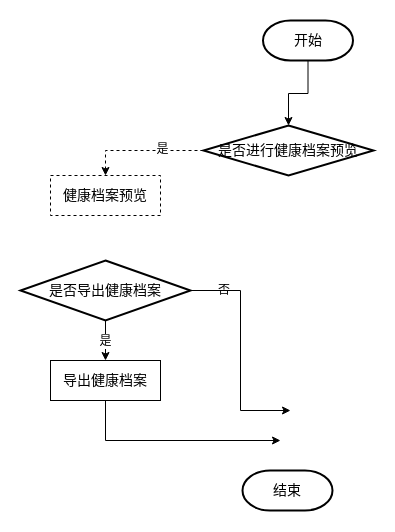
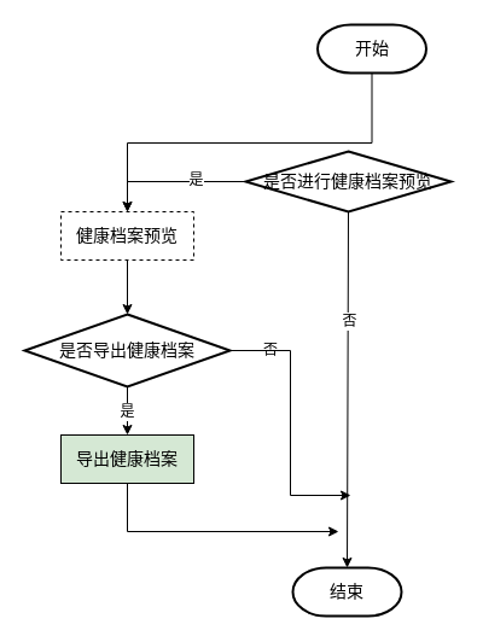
  <mxCell id="0" />
  <mxCell id="1" parent="0" />
- <mxCell id="2" style="edgeStyle=elbowEdgeStyle;rounded=0;orthogonalLoop=1;jettySize=auto;elbow=vertical;html=1;exitX=0.5;exitY=1;exitDx=0;exitDy=0;exitPerimeter=0;entryX=0.5;entryY=0;entryDx=0;entryDy=0;entryPerimeter=0;" edge="1" parent="1" source="3" target="9"><mxGeometry relative="1" as="geometry" /></mxCell>
+ <mxCell id="2" style="edgeStyle=elbowEdgeStyle;rounded=0;orthogonalLoop=1;jettySize=auto;elbow=vertical;html=1;exitX=0.5;exitY=1;exitDx=0;exitDy=0;exitPerimeter=0;" edge="1" parent="1" source="3" target="11"><mxGeometry relative="1" as="geometry" /></mxCell>
  <mxCell id="3" value="&lt;font style=&quot;font-size: 14px&quot;&gt;开始&lt;/font&gt;" style="strokeWidth=2;html=1;shape=mxgraph.flowchart.terminator;whiteSpace=wrap;" vertex="1" parent="1"><mxGeometry x="262.5" y="20" width="90" height="40" as="geometry" /></mxCell>
  <mxCell id="4" value="&lt;font style=&quot;font-size: 14px&quot;&gt;结束&lt;/font&gt;" style="strokeWidth=2;html=1;shape=mxgraph.flowchart.terminator;whiteSpace=wrap;" vertex="1" parent="1"><mxGeometry x="242" y="470" width="90" height="40" as="geometry" /></mxCell>
- <mxCell id="5" style="edgeStyle=elbowEdgeStyle;rounded=0;orthogonalLoop=1;jettySize=auto;elbow=vertical;html=1;exitX=0;exitY=0.5;exitDx=0;exitDy=0;exitPerimeter=0;entryX=0.5;entryY=0;entryDx=0;entryDy=0;dashed=1;" edge="1" parent="1" source="9" target="11"><mxGeometry relative="1" as="geometry"><Array as="points"><mxPoint x="160" y="150" /></Array></mxGeometry></mxCell>
+ <mxCell id="5" style="edgeStyle=elbowEdgeStyle;rounded=0;orthogonalLoop=1;jettySize=auto;elbow=vertical;html=1;exitX=0;exitY=0.5;exitDx=0;exitDy=0;exitPerimeter=0;entryX=0.5;entryY=0;entryDx=0;entryDy=0;" edge="1" parent="1" source="9" target="11"><mxGeometry relative="1" as="geometry"><Array as="points"><mxPoint x="160" y="150" /></Array></mxGeometry></mxCell>
  <mxCell id="6" value="是" style="text;html=1;resizable=0;points=[];align=center;verticalAlign=middle;labelBackgroundColor=#ffffff;" vertex="1" connectable="0" parent="5"><mxGeometry x="-0.323" y="-2" relative="1" as="geometry"><mxPoint as="offset" /></mxGeometry></mxCell>
+ <mxCell id="7" style="edgeStyle=none;rounded=0;orthogonalLoop=1;jettySize=auto;html=1;exitX=0.5;exitY=1;exitDx=0;exitDy=0;exitPerimeter=0;entryX=0.5;entryY=0;entryDx=0;entryDy=0;entryPerimeter=0;" edge="1" parent="1" source="9" target="4"><mxGeometry relative="1" as="geometry"><mxPoint x="287" y="260" as="targetPoint" /></mxGeometry></mxCell>
+ <mxCell id="8" value="否" style="text;html=1;resizable=0;points=[];align=center;verticalAlign=middle;labelBackgroundColor=#ffffff;" vertex="1" connectable="0" parent="7"><mxGeometry x="-0.389" y="1" relative="1" as="geometry"><mxPoint as="offset" /></mxGeometry></mxCell>
  <mxCell id="9" value="&lt;font style=&quot;font-size: 14px&quot;&gt;是否进行健康档案预览&lt;/font&gt;" style="strokeWidth=2;html=1;shape=mxgraph.flowchart.decision;whiteSpace=wrap;" vertex="1" parent="1"><mxGeometry x="203" y="125" width="170" height="50" as="geometry" /></mxCell>
+ <mxCell id="10" style="edgeStyle=none;rounded=0;orthogonalLoop=1;jettySize=auto;html=1;exitX=0.5;exitY=1;exitDx=0;exitDy=0;entryX=0.5;entryY=0;entryDx=0;entryDy=0;entryPerimeter=0;" edge="1" parent="1" source="11" target="15"><mxGeometry relative="1" as="geometry" /></mxCell>
  <mxCell id="11" value="&lt;span style=&quot;font-size: 14px&quot;&gt;健康档案预览&lt;/span&gt;" style="rounded=0;whiteSpace=wrap;html=1;dashed=1;" vertex="1" parent="1"><mxGeometry x="50" y="175" width="110" height="40" as="geometry" /></mxCell>
  <mxCell id="12" style="edgeStyle=none;rounded=0;orthogonalLoop=1;jettySize=auto;html=1;exitX=0.5;exitY=1;exitDx=0;exitDy=0;exitPerimeter=0;" edge="1" parent="1" source="15"><mxGeometry relative="1" as="geometry"><mxPoint x="105" y="360" as="targetPoint" /></mxGeometry></mxCell>
  <mxCell id="13" value="是" style="text;html=1;resizable=0;points=[];align=center;verticalAlign=middle;labelBackgroundColor=#ffffff;" vertex="1" connectable="0" parent="12"><mxGeometry y="-1" relative="1" as="geometry"><mxPoint as="offset" /></mxGeometry></mxCell>
  <mxCell id="14" style="edgeStyle=elbowEdgeStyle;rounded=0;orthogonalLoop=1;jettySize=auto;html=1;exitX=1;exitY=0.5;exitDx=0;exitDy=0;exitPerimeter=0;" edge="1" parent="1" source="15"><mxGeometry relative="1" as="geometry"><mxPoint x="290" y="410" as="targetPoint" /></mxGeometry></mxCell>
  <mxCell id="15" value="&lt;font style=&quot;font-size: 14px&quot;&gt;是否导出健康档案&lt;/font&gt;" style="strokeWidth=2;html=1;shape=mxgraph.flowchart.decision;whiteSpace=wrap;" vertex="1" parent="1"><mxGeometry x="20" y="260" width="170" height="60" as="geometry" /></mxCell>
  <mxCell id="16" style="edgeStyle=elbowEdgeStyle;rounded=0;orthogonalLoop=1;jettySize=auto;html=1;exitX=0.5;exitY=1;exitDx=0;exitDy=0;" edge="1" parent="1" source="17"><mxGeometry relative="1" as="geometry"><mxPoint x="280" y="440" as="targetPoint" /><Array as="points"><mxPoint x="105" y="420" /></Array></mxGeometry></mxCell>
- <mxCell id="17" value="&lt;span style=&quot;font-size: 14px&quot;&gt;导出健康档案&lt;/span&gt;" style="rounded=0;whiteSpace=wrap;html=1;" vertex="1" parent="1"><mxGeometry x="50" y="360" width="110" height="40" as="geometry" /></mxCell>
+ <mxCell id="17" value="&lt;span style=&quot;font-size: 14px&quot;&gt;导出健康档案&lt;/span&gt;" style="rounded=0;whiteSpace=wrap;html=1;fillColor=#d5e8d4;" vertex="1" parent="1"><mxGeometry x="50" y="360" width="110" height="40" as="geometry" /></mxCell>
  <mxCell id="18" value="否" style="text;html=1;resizable=0;points=[];autosize=1;align=left;verticalAlign=top;spacingTop=-4;" vertex="1" parent="1"><mxGeometry x="216" y="280" width="30" height="20" as="geometry" /></mxCell>
